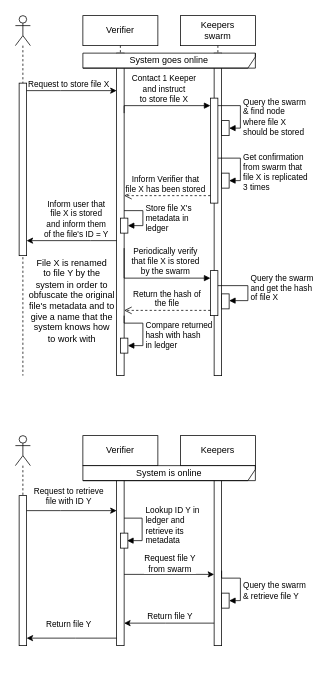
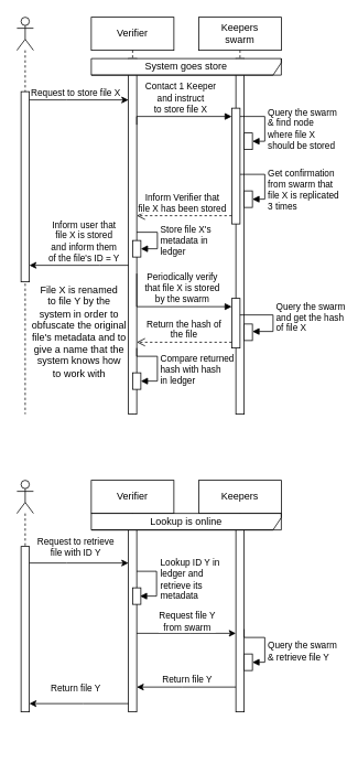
  <mxCell id="0" />
  <mxCell id="1" parent="0" />
  <mxCell id="2" value="" style="shape=umlLifeline;perimeter=lifelinePerimeter;whiteSpace=wrap;html=1;container=1;dropTarget=0;collapsible=0;recursiveResize=0;outlineConnect=0;portConstraint=eastwest;newEdgeStyle={&quot;edgeStyle&quot;:&quot;elbowEdgeStyle&quot;,&quot;elbow&quot;:&quot;vertical&quot;,&quot;curved&quot;:0,&quot;rounded&quot;:0};participant=umlActor;" vertex="1" parent="1"><mxGeometry y="20" width="20" height="480" as="geometry" x="20" /></mxCell>
  <mxCell id="3" value="" style="html=1;points=[];perimeter=orthogonalPerimeter;outlineConnect=0;targetShapes=umlLifeline;portConstraint=eastwest;newEdgeStyle={&quot;edgeStyle&quot;:&quot;elbowEdgeStyle&quot;,&quot;elbow&quot;:&quot;vertical&quot;,&quot;curved&quot;:0,&quot;rounded&quot;:0};" vertex="1" parent="2"><mxGeometry x="5" y="90" width="10" height="230" as="geometry" /></mxCell>
  <mxCell id="4" value="Verifier" style="shape=umlLifeline;perimeter=lifelinePerimeter;whiteSpace=wrap;html=1;container=1;dropTarget=0;collapsible=0;recursiveResize=0;outlineConnect=0;portConstraint=eastwest;newEdgeStyle={&quot;edgeStyle&quot;:&quot;elbowEdgeStyle&quot;,&quot;elbow&quot;:&quot;vertical&quot;,&quot;curved&quot;:0,&quot;rounded&quot;:0};" vertex="1" parent="1"><mxGeometry x="110" y="20" width="100" height="480" as="geometry" /></mxCell>
  <mxCell id="5" value="" style="html=1;points=[];perimeter=orthogonalPerimeter;outlineConnect=0;targetShapes=umlLifeline;portConstraint=eastwest;newEdgeStyle={&quot;edgeStyle&quot;:&quot;elbowEdgeStyle&quot;,&quot;elbow&quot;:&quot;vertical&quot;,&quot;curved&quot;:0,&quot;rounded&quot;:0};" vertex="1" parent="4"><mxGeometry x="45" y="50" width="10" height="430" as="geometry" /></mxCell>
  <mxCell id="6" value="" style="html=1;points=[];perimeter=orthogonalPerimeter;outlineConnect=0;targetShapes=umlLifeline;portConstraint=eastwest;newEdgeStyle={&quot;edgeStyle&quot;:&quot;elbowEdgeStyle&quot;,&quot;elbow&quot;:&quot;vertical&quot;,&quot;curved&quot;:0,&quot;rounded&quot;:0};" vertex="1" parent="4"><mxGeometry x="50" y="270" width="10" height="20" as="geometry" /></mxCell>
  <mxCell id="7" value="Store file X's&lt;br&gt;metadata in&lt;br&gt;ledger" style="html=1;align=left;spacingLeft=2;endArrow=block;rounded=0;edgeStyle=orthogonalEdgeStyle;curved=0;rounded=0;" edge="1" target="6" parent="4" source="5"><mxGeometry x="0.077" relative="1" as="geometry"><mxPoint x="60" y="250" as="sourcePoint" /><Array as="points"><mxPoint x="80" y="260" /><mxPoint x="80" y="280" /></Array><mxPoint as="offset" /></mxGeometry></mxCell>
  <mxCell id="8" value="Compare returned&lt;br&gt;hash with hash&lt;br&gt;in ledger" style="html=1;align=left;spacingLeft=2;endArrow=block;rounded=0;edgeStyle=orthogonalEdgeStyle;curved=0;rounded=0;" edge="1" target="47" parent="4"><mxGeometry x="0.2" relative="1" as="geometry"><mxPoint x="55" y="400" as="sourcePoint" /><Array as="points"><mxPoint x="55" y="410" /><mxPoint x="80" y="410" /><mxPoint x="80" y="440" /></Array><mxPoint as="offset" /></mxGeometry></mxCell>
  <mxCell id="9" value="Keepers&lt;br&gt;swarm" style="shape=umlLifeline;perimeter=lifelinePerimeter;whiteSpace=wrap;html=1;container=1;dropTarget=0;collapsible=0;recursiveResize=0;outlineConnect=0;portConstraint=eastwest;newEdgeStyle={&quot;edgeStyle&quot;:&quot;elbowEdgeStyle&quot;,&quot;elbow&quot;:&quot;vertical&quot;,&quot;curved&quot;:0,&quot;rounded&quot;:0};" vertex="1" parent="1"><mxGeometry x="240" y="20" width="100" height="480" as="geometry" /></mxCell>
  <mxCell id="10" value="" style="html=1;points=[];perimeter=orthogonalPerimeter;outlineConnect=0;targetShapes=umlLifeline;portConstraint=eastwest;newEdgeStyle={&quot;edgeStyle&quot;:&quot;elbowEdgeStyle&quot;,&quot;elbow&quot;:&quot;vertical&quot;,&quot;curved&quot;:0,&quot;rounded&quot;:0};" vertex="1" parent="9"><mxGeometry x="45" y="50" width="10" height="430" as="geometry" /></mxCell>
  <mxCell id="11" value="" style="html=1;points=[];perimeter=orthogonalPerimeter;outlineConnect=0;targetShapes=umlLifeline;portConstraint=eastwest;newEdgeStyle={&quot;edgeStyle&quot;:&quot;elbowEdgeStyle&quot;,&quot;elbow&quot;:&quot;vertical&quot;,&quot;curved&quot;:0,&quot;rounded&quot;:0};" vertex="1" parent="9"><mxGeometry x="55" y="140" width="10" height="20" as="geometry" /></mxCell>
  <mxCell id="12" value="Query the swarm&lt;br&gt;&amp;amp; find node&lt;br&gt;where file X&lt;br&gt;should be stored" style="html=1;align=left;spacingLeft=2;endArrow=block;rounded=0;edgeStyle=orthogonalEdgeStyle;curved=0;rounded=0;" edge="1" target="11" parent="9" source="17"><mxGeometry x="0.2" relative="1" as="geometry"><mxPoint x="55" y="120" as="sourcePoint" /><Array as="points"><mxPoint x="80" y="120" /><mxPoint x="80" y="150" /></Array><mxPoint as="offset" /></mxGeometry></mxCell>
  <mxCell id="13" value="" style="html=1;points=[];perimeter=orthogonalPerimeter;outlineConnect=0;targetShapes=umlLifeline;portConstraint=eastwest;newEdgeStyle={&quot;edgeStyle&quot;:&quot;elbowEdgeStyle&quot;,&quot;elbow&quot;:&quot;vertical&quot;,&quot;curved&quot;:0,&quot;rounded&quot;:0};" vertex="1" parent="9"><mxGeometry x="55" y="210" width="10" height="20" as="geometry" /></mxCell>
  <mxCell id="14" value="Get confirmation&lt;br&gt;from swarm that&lt;br&gt;file X is replicated&lt;br&gt;3 times" style="html=1;align=left;spacingLeft=2;endArrow=block;rounded=0;edgeStyle=orthogonalEdgeStyle;curved=0;rounded=0;" edge="1" target="13" parent="9" source="17"><mxGeometry x="0.294" relative="1" as="geometry"><mxPoint x="55" y="180" as="sourcePoint" /><Array as="points"><mxPoint x="80" y="190" /><mxPoint x="80" y="220" /></Array><mxPoint as="offset" /></mxGeometry></mxCell>
  <mxCell id="15" value="" style="html=1;points=[];perimeter=orthogonalPerimeter;outlineConnect=0;targetShapes=umlLifeline;portConstraint=eastwest;newEdgeStyle={&quot;edgeStyle&quot;:&quot;elbowEdgeStyle&quot;,&quot;elbow&quot;:&quot;vertical&quot;,&quot;curved&quot;:0,&quot;rounded&quot;:0};" vertex="1" parent="9"><mxGeometry x="40" y="340" width="10" height="60" as="geometry" /></mxCell>
  <mxCell id="16" value="Periodically verify&lt;br&gt;that file X is stored&lt;br&gt;by the swarm" style="html=1;verticalAlign=bottom;endArrow=block;edgeStyle=elbowEdgeStyle;elbow=vertical;curved=0;rounded=0;" edge="1" target="15" parent="9"><mxGeometry x="0.226" relative="1" as="geometry"><mxPoint x="-75" y="310" as="sourcePoint" /><mxPoint x="35.0" y="310.121" as="targetPoint" /><Array as="points"><mxPoint x="30" y="350" /></Array><mxPoint as="offset" /></mxGeometry></mxCell>
  <mxCell id="17" value="" style="html=1;points=[];perimeter=orthogonalPerimeter;outlineConnect=0;targetShapes=umlLifeline;portConstraint=eastwest;newEdgeStyle={&quot;edgeStyle&quot;:&quot;elbowEdgeStyle&quot;,&quot;elbow&quot;:&quot;vertical&quot;,&quot;curved&quot;:0,&quot;rounded&quot;:0};" vertex="1" parent="9"><mxGeometry x="40" y="110" width="10" height="140" as="geometry" /></mxCell>
  <mxCell id="18" value="" style="html=1;points=[];perimeter=orthogonalPerimeter;outlineConnect=0;targetShapes=umlLifeline;portConstraint=eastwest;newEdgeStyle={&quot;edgeStyle&quot;:&quot;elbowEdgeStyle&quot;,&quot;elbow&quot;:&quot;vertical&quot;,&quot;curved&quot;:0,&quot;rounded&quot;:0};" vertex="1" parent="9"><mxGeometry x="55" y="371" width="10" height="20" as="geometry" /></mxCell>
  <mxCell id="19" value="Query the swarm&lt;br&gt;and get the hash&lt;br&gt;of file X" style="html=1;align=left;spacingLeft=2;endArrow=block;rounded=0;edgeStyle=orthogonalEdgeStyle;curved=0;rounded=0;" edge="1" target="18" parent="9" source="15"><mxGeometry relative="1" as="geometry"><mxPoint x="60" y="350" as="sourcePoint" /><Array as="points"><mxPoint x="90" y="360" /><mxPoint x="90" y="380" /></Array></mxGeometry></mxCell>
- <mxCell id="20" value="System goes online" style="shape=umlFrame;whiteSpace=wrap;html=1;pointerEvents=0;width=280;height=20;gradientColor=none;" vertex="1" parent="1"><mxGeometry x="110" y="70" width="230" height="20" as="geometry" /></mxCell>
+ <mxCell id="20" value="System goes store" style="shape=umlFrame;whiteSpace=wrap;html=1;pointerEvents=0;width=280;height=20;gradientColor=none;" vertex="1" parent="1"><mxGeometry x="110" y="70" width="230" height="20" as="geometry" /></mxCell>
  <mxCell id="21" value="" style="edgeStyle=elbowEdgeStyle;rounded=0;orthogonalLoop=1;jettySize=auto;html=1;elbow=vertical;curved=0;" edge="1" parent="1" source="3" target="5"><mxGeometry relative="1" as="geometry"><mxPoint x="150" y="120" as="targetPoint" /><Array as="points"><mxPoint x="80" y="120" /></Array></mxGeometry></mxCell>
  <mxCell id="22" value="Request to store file X" style="edgeLabel;html=1;align=center;verticalAlign=middle;resizable=0;points=[];" vertex="1" connectable="0" parent="21"><mxGeometry x="-0.358" y="1" relative="1" as="geometry"><mxPoint x="16" y="-9" as="offset" /></mxGeometry></mxCell>
  <mxCell id="23" style="edgeStyle=elbowEdgeStyle;rounded=0;orthogonalLoop=1;jettySize=auto;html=1;elbow=vertical;curved=0;" edge="1" parent="1" source="5" target="3"><mxGeometry relative="1" as="geometry"><Array as="points"><mxPoint x="120" y="320" /><mxPoint x="80" y="340" /></Array></mxGeometry></mxCell>
  <mxCell id="24" value="Inform user that&lt;br&gt;file X is stored&lt;br&gt;and inform them&lt;br&gt;of the file's ID = Y" style="edgeLabel;html=1;align=center;verticalAlign=middle;resizable=0;points=[];" vertex="1" connectable="0" parent="23"><mxGeometry x="0.106" y="-3" relative="1" as="geometry"><mxPoint x="11" y="-27" as="offset" /></mxGeometry></mxCell>
  <mxCell id="25" value="" style="shape=umlLifeline;perimeter=lifelinePerimeter;whiteSpace=wrap;html=1;container=1;dropTarget=0;collapsible=0;recursiveResize=0;outlineConnect=0;portConstraint=eastwest;newEdgeStyle={&quot;edgeStyle&quot;:&quot;elbowEdgeStyle&quot;,&quot;elbow&quot;:&quot;vertical&quot;,&quot;curved&quot;:0,&quot;rounded&quot;:0};participant=umlActor;" vertex="1" parent="1"><mxGeometry y="580" width="20" height="280" as="geometry" x="20" /></mxCell>
  <mxCell id="26" value="" style="html=1;points=[];perimeter=orthogonalPerimeter;outlineConnect=0;targetShapes=umlLifeline;portConstraint=eastwest;newEdgeStyle={&quot;edgeStyle&quot;:&quot;elbowEdgeStyle&quot;,&quot;elbow&quot;:&quot;vertical&quot;,&quot;curved&quot;:0,&quot;rounded&quot;:0};" vertex="1" parent="25"><mxGeometry x="5" y="80" width="10" height="200" as="geometry" /></mxCell>
  <mxCell id="27" value="Verifier" style="shape=umlLifeline;perimeter=lifelinePerimeter;whiteSpace=wrap;html=1;container=1;dropTarget=0;collapsible=0;recursiveResize=0;outlineConnect=0;portConstraint=eastwest;newEdgeStyle={&quot;edgeStyle&quot;:&quot;elbowEdgeStyle&quot;,&quot;elbow&quot;:&quot;vertical&quot;,&quot;curved&quot;:0,&quot;rounded&quot;:0};" vertex="1" parent="1"><mxGeometry x="110" y="580" width="100" height="280" as="geometry" /></mxCell>
  <mxCell id="28" value="" style="html=1;points=[];perimeter=orthogonalPerimeter;outlineConnect=0;targetShapes=umlLifeline;portConstraint=eastwest;newEdgeStyle={&quot;edgeStyle&quot;:&quot;elbowEdgeStyle&quot;,&quot;elbow&quot;:&quot;vertical&quot;,&quot;curved&quot;:0,&quot;rounded&quot;:0};" vertex="1" parent="27"><mxGeometry x="45" y="50" width="10" height="230" as="geometry" /></mxCell>
  <mxCell id="29" value="" style="html=1;points=[];perimeter=orthogonalPerimeter;outlineConnect=0;targetShapes=umlLifeline;portConstraint=eastwest;newEdgeStyle={&quot;edgeStyle&quot;:&quot;elbowEdgeStyle&quot;,&quot;elbow&quot;:&quot;vertical&quot;,&quot;curved&quot;:0,&quot;rounded&quot;:0};" vertex="1" parent="27"><mxGeometry x="50" y="130" width="10" height="20" as="geometry" /></mxCell>
  <mxCell id="30" value="Lookup ID Y in&lt;br&gt;ledger and&lt;br&gt;retrieve its&lt;br&gt;metadata" style="html=1;align=left;spacingLeft=2;endArrow=block;rounded=0;edgeStyle=orthogonalEdgeStyle;curved=0;rounded=0;" edge="1" parent="27"><mxGeometry x="-0.081" y="1" relative="1" as="geometry"><mxPoint x="55" y="110" as="sourcePoint" /><Array as="points"><mxPoint x="79" y="110" /><mxPoint x="79" y="140" /></Array><mxPoint x="59" y="140" as="targetPoint" /><mxPoint as="offset" /></mxGeometry></mxCell>
  <mxCell id="31" value="Keepers" style="shape=umlLifeline;perimeter=lifelinePerimeter;whiteSpace=wrap;html=1;container=1;dropTarget=0;collapsible=0;recursiveResize=0;outlineConnect=0;portConstraint=eastwest;newEdgeStyle={&quot;edgeStyle&quot;:&quot;elbowEdgeStyle&quot;,&quot;elbow&quot;:&quot;vertical&quot;,&quot;curved&quot;:0,&quot;rounded&quot;:0};" vertex="1" parent="1"><mxGeometry x="240" y="580" width="100" height="280" as="geometry" /></mxCell>
  <mxCell id="32" value="" style="html=1;points=[];perimeter=orthogonalPerimeter;outlineConnect=0;targetShapes=umlLifeline;portConstraint=eastwest;newEdgeStyle={&quot;edgeStyle&quot;:&quot;elbowEdgeStyle&quot;,&quot;elbow&quot;:&quot;vertical&quot;,&quot;curved&quot;:0,&quot;rounded&quot;:0};" vertex="1" parent="31"><mxGeometry x="45" y="50" width="10" height="230" as="geometry" /></mxCell>
  <mxCell id="33" value="" style="html=1;points=[];perimeter=orthogonalPerimeter;outlineConnect=0;targetShapes=umlLifeline;portConstraint=eastwest;newEdgeStyle={&quot;edgeStyle&quot;:&quot;elbowEdgeStyle&quot;,&quot;elbow&quot;:&quot;vertical&quot;,&quot;curved&quot;:0,&quot;rounded&quot;:0};" vertex="1" parent="31"><mxGeometry x="55" y="210" width="10" height="20" as="geometry" /></mxCell>
  <mxCell id="34" value="Query the swarm&lt;br&gt;&amp;amp; retrieve file Y" style="html=1;align=left;spacingLeft=2;endArrow=block;rounded=0;edgeStyle=orthogonalEdgeStyle;curved=0;rounded=0;" edge="1" parent="31" target="33"><mxGeometry x="0.294" relative="1" as="geometry"><mxPoint x="55" y="180" as="sourcePoint" /><Array as="points"><mxPoint x="55" y="190" /><mxPoint x="80" y="190" /><mxPoint x="80" y="220" /></Array><mxPoint as="offset" /></mxGeometry></mxCell>
- <mxCell id="35" value="System is online" style="shape=umlFrame;whiteSpace=wrap;html=1;pointerEvents=0;width=280;height=20;gradientColor=none;" vertex="1" parent="1"><mxGeometry x="110" y="620" width="230" height="20" as="geometry" /></mxCell>
+ <mxCell id="35" value="Lookup is online" style="shape=umlFrame;whiteSpace=wrap;html=1;pointerEvents=0;width=280;height=20;gradientColor=none;" vertex="1" parent="1"><mxGeometry x="110" y="620" width="230" height="20" as="geometry" /></mxCell>
  <mxCell id="36" value="" style="edgeStyle=elbowEdgeStyle;rounded=0;orthogonalLoop=1;jettySize=auto;html=1;elbow=horizontal;curved=0;" edge="1" parent="1"><mxGeometry relative="1" as="geometry"><mxPoint x="155" y="680" as="targetPoint" /><Array as="points"><mxPoint x="80" y="680" /></Array><mxPoint x="35" y="680" as="sourcePoint" /></mxGeometry></mxCell>
  <mxCell id="37" value="Request to retrieve&lt;br&gt;file with ID Y" style="edgeLabel;html=1;align=center;verticalAlign=middle;resizable=0;points=[];" vertex="1" connectable="0" parent="36"><mxGeometry x="0.152" relative="1" as="geometry"><mxPoint x="-14" y="-20" as="offset" /></mxGeometry></mxCell>
  <mxCell id="38" style="edgeStyle=elbowEdgeStyle;rounded=0;orthogonalLoop=1;jettySize=auto;html=1;elbow=vertical;curved=0;" edge="1" parent="1" source="32" target="28"><mxGeometry relative="1" as="geometry"><Array as="points"><mxPoint x="220" y="830" /></Array></mxGeometry></mxCell>
  <mxCell id="39" value="Return file Y" style="edgeLabel;html=1;align=center;verticalAlign=middle;resizable=0;points=[];" vertex="1" connectable="0" parent="38"><mxGeometry x="-0.016" y="1" relative="1" as="geometry"><mxPoint x="-1" y="-11" as="offset" /></mxGeometry></mxCell>
  <mxCell id="40" style="edgeStyle=elbowEdgeStyle;rounded=0;orthogonalLoop=1;jettySize=auto;html=1;elbow=vertical;curved=0;" edge="1" parent="1" source="28" target="26"><mxGeometry relative="1" as="geometry"><Array as="points"><mxPoint x="100" y="850" /><mxPoint x="120" y="880" /><mxPoint x="80" y="900" /></Array></mxGeometry></mxCell>
  <mxCell id="41" value="Return file Y" style="edgeLabel;html=1;align=center;verticalAlign=middle;resizable=0;points=[];" vertex="1" connectable="0" parent="40"><mxGeometry x="0.106" y="-3" relative="1" as="geometry"><mxPoint x="1" y="-17" as="offset" /></mxGeometry></mxCell>
  <mxCell id="42" style="edgeStyle=elbowEdgeStyle;rounded=0;orthogonalLoop=1;jettySize=auto;html=1;elbow=vertical;curved=0;" edge="1" parent="1" source="28" target="32"><mxGeometry relative="1" as="geometry"><Array as="points"><mxPoint x="230" y="765" /></Array></mxGeometry></mxCell>
  <mxCell id="43" value="Request file Y&lt;br&gt;from swarm" style="edgeLabel;html=1;align=center;verticalAlign=middle;resizable=0;points=[];" vertex="1" connectable="0" parent="42"><mxGeometry x="-0.217" y="3" relative="1" as="geometry"><mxPoint x="13" y="-12" as="offset" /></mxGeometry></mxCell>
  <mxCell id="44" value="Return the hash of&lt;br&gt;the file" style="html=1;verticalAlign=bottom;endArrow=open;dashed=1;endSize=8;edgeStyle=elbowEdgeStyle;elbow=vertical;curved=0;rounded=0;" edge="1" parent="1"><mxGeometry relative="1" as="geometry"><mxPoint x="165" y="413" as="targetPoint" /><mxPoint x="280" y="413" as="sourcePoint" /><Array as="points"><mxPoint x="230" y="413" /><mxPoint x="190" y="423" /><mxPoint x="200" y="403" /></Array></mxGeometry></mxCell>
  <mxCell id="45" value="Contact 1 Keeper&lt;br&gt;and instruct&lt;br&gt;to store file X" style="html=1;verticalAlign=bottom;endArrow=block;edgeStyle=elbowEdgeStyle;elbow=vertical;curved=0;rounded=0;" edge="1" target="17" parent="1"><mxGeometry x="0.0" relative="1" as="geometry"><mxPoint x="165" y="150" as="sourcePoint" /><Array as="points"><mxPoint x="220" y="140" /></Array><mxPoint as="offset" /></mxGeometry></mxCell>
  <mxCell id="46" value="Inform Verifier that&lt;br&gt;file X has been stored" style="html=1;verticalAlign=bottom;endArrow=open;dashed=1;endSize=8;edgeStyle=elbowEdgeStyle;elbow=vertical;curved=0;rounded=0;" edge="1" parent="1"><mxGeometry x="0.043" relative="1" as="geometry"><mxPoint x="165" y="260" as="targetPoint" /><mxPoint x="280" y="260" as="sourcePoint" /><Array as="points"><mxPoint x="180" y="260" /><mxPoint x="180" y="225" /><mxPoint x="200" y="260" /><mxPoint x="210" y="225" /><mxPoint x="190" y="260" /><mxPoint x="190" y="255" /><mxPoint x="220" y="235" /></Array><mxPoint as="offset" /></mxGeometry></mxCell>
  <mxCell id="47" value="" style="html=1;points=[];perimeter=orthogonalPerimeter;outlineConnect=0;targetShapes=umlLifeline;portConstraint=eastwest;newEdgeStyle={&quot;edgeStyle&quot;:&quot;elbowEdgeStyle&quot;,&quot;elbow&quot;:&quot;vertical&quot;,&quot;curved&quot;:0,&quot;rounded&quot;:0};" vertex="1" parent="1"><mxGeometry x="160" y="450" width="10" height="20" as="geometry" /></mxCell>
  <mxCell id="48" value="File X is renamed&lt;br&gt;to file Y by the&lt;br&gt;system in order to&lt;br&gt;obfuscate the original&lt;br&gt;file's metadata and to&lt;br&gt;give a name that the&lt;br&gt;system knows how&lt;br&gt;to work with" style="text;html=1;align=center;verticalAlign=middle;resizable=0;points=[];autosize=1;strokeColor=none;fillColor=none;" vertex="1" parent="1"><mxGeometry x="25" y="335" width="140" height="130" as="geometry" /></mxCell>
